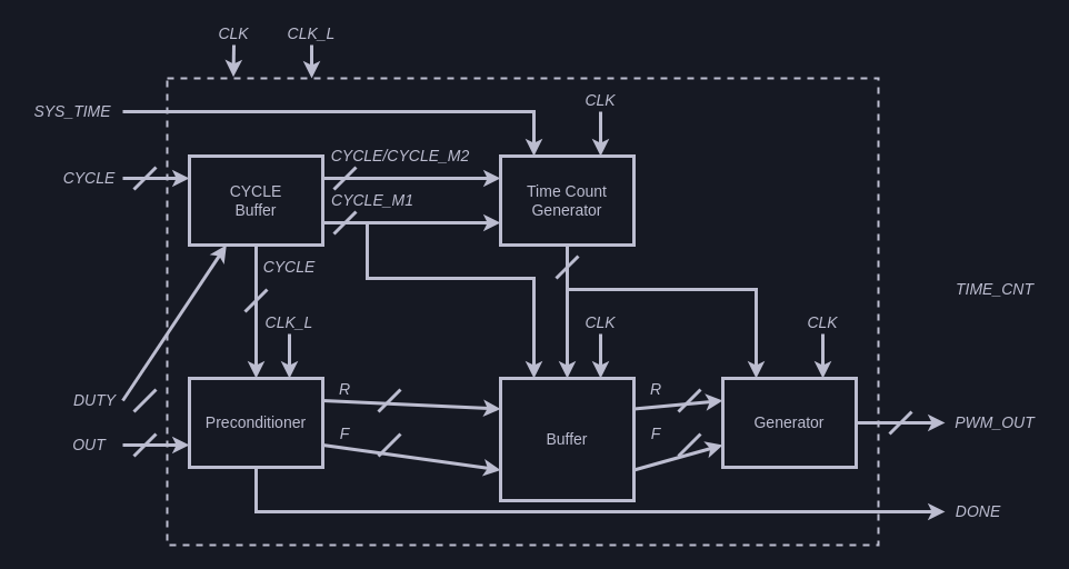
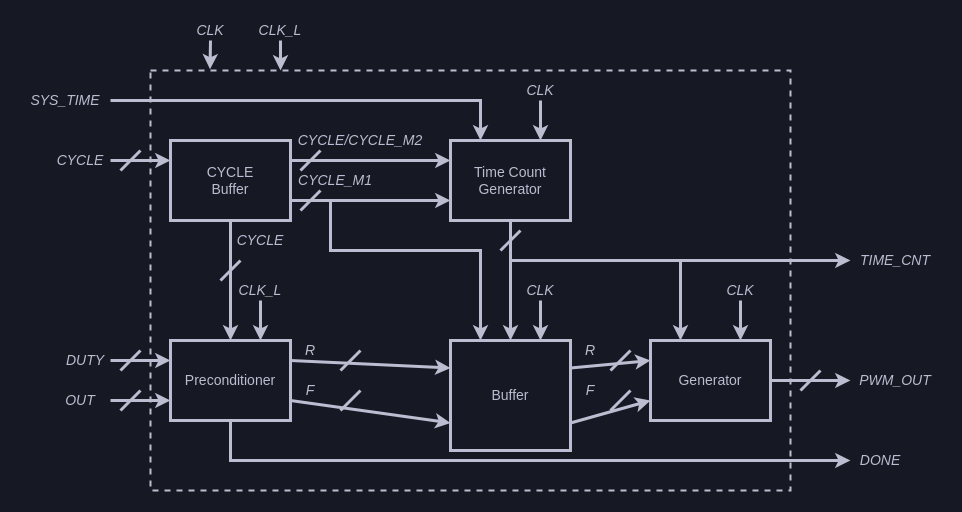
  <mxCell id="0" />
  <mxCell id="1" parent="0" />
  <mxCell id="2" value="" style="rounded=0;whiteSpace=wrap;html=1;labelBackgroundColor=none;fontSize=14;fontColor=#BCBDD0;strokeColor=#bcbdd0;strokeWidth=2;fillColor=none;dashed=1;" parent="1" vertex="1"><mxGeometry x="150" y="70" width="640" height="420" as="geometry" /></mxCell>
  <mxCell id="3" value="&lt;font style=&quot;font-size: 14px;&quot;&gt;Preconditioner&lt;/font&gt;" style="rounded=0;whiteSpace=wrap;html=1;fontColor=#BCBDD0;labelBackgroundColor=none;fillColor=none;strokeColor=#bcbdd0;strokeWidth=3;fontSize=14;" parent="1" vertex="1"><mxGeometry x="170" y="340" width="120" height="80" as="geometry" /></mxCell>
  <mxCell id="4" value="&lt;font style=&quot;font-size: 14px;&quot;&gt;Time Count Generator&lt;/font&gt;" style="rounded=0;whiteSpace=wrap;html=1;fontColor=#BCBDD0;labelBackgroundColor=none;fillColor=none;strokeColor=#bcbdd0;strokeWidth=3;fontSize=14;" parent="1" vertex="1"><mxGeometry x="450" y="140" width="120" height="80" as="geometry" /></mxCell>
  <mxCell id="5" value="&lt;font style=&quot;font-size: 14px;&quot;&gt;Buffer&lt;br style=&quot;font-size: 14px;&quot;&gt;&lt;/font&gt;" style="rounded=0;whiteSpace=wrap;html=1;fontColor=#BCBDD0;labelBackgroundColor=none;fillColor=none;strokeColor=#bcbdd0;strokeWidth=3;fontSize=14;" parent="1" vertex="1"><mxGeometry x="450" y="340" width="120" height="110" as="geometry" /></mxCell>
- <mxCell id="6" value="" style="endArrow=classic;html=1;rounded=0;fontSize=14;fontColor=#BCBDD0;strokeColor=#bcbdd0;strokeWidth=3;exitX=1;exitY=0.5;exitDx=0;exitDy=0;" parent="1" source="10" target="54" edge="1"><mxGeometry width="50" height="50" relative="1" as="geometry"><mxPoint x="90" y="360" as="sourcePoint" /><mxPoint x="390" y="370" as="targetPoint" /></mxGeometry></mxCell>
+ <mxCell id="6" value="" style="endArrow=classic;html=1;rounded=0;fontSize=14;fontColor=#BCBDD0;entryX=0;entryY=0.25;entryDx=0;entryDy=0;strokeColor=#bcbdd0;strokeWidth=3;exitX=1;exitY=0.5;exitDx=0;exitDy=0;" parent="1" source="10" target="3" edge="1"><mxGeometry width="50" height="50" relative="1" as="geometry"><mxPoint x="90" y="360" as="sourcePoint" /><mxPoint x="390" y="370" as="targetPoint" /></mxGeometry></mxCell>
  <mxCell id="7" value="" style="endArrow=classic;html=1;rounded=0;fontSize=14;fontColor=#BCBDD0;entryX=0;entryY=0.75;entryDx=0;entryDy=0;strokeColor=#bcbdd0;strokeWidth=3;exitX=1;exitY=0.5;exitDx=0;exitDy=0;" parent="1" source="11" target="3" edge="1"><mxGeometry width="50" height="50" relative="1" as="geometry"><mxPoint x="90" y="400" as="sourcePoint" /><mxPoint x="190" y="377.5" as="targetPoint" /></mxGeometry></mxCell>
  <mxCell id="8" value="" style="endArrow=none;html=1;rounded=0;fontSize=14;fontColor=#BCBDD0;strokeColor=#bcbdd0;strokeWidth=3;" parent="1" edge="1"><mxGeometry width="50" height="50" relative="1" as="geometry"><mxPoint x="120" y="370" as="sourcePoint" /><mxPoint x="140" y="350" as="targetPoint" /></mxGeometry></mxCell>
  <mxCell id="9" value="" style="endArrow=none;html=1;rounded=0;fontSize=14;fontColor=#BCBDD0;strokeColor=#bcbdd0;strokeWidth=3;" parent="1" edge="1"><mxGeometry width="50" height="50" relative="1" as="geometry"><mxPoint x="120" y="410" as="sourcePoint" /><mxPoint x="140" y="390" as="targetPoint" /></mxGeometry></mxCell>
  <mxCell id="10" value="&lt;i style=&quot;font-size: 14px;&quot;&gt;DUTY&lt;/i&gt;" style="text;html=1;strokeColor=none;fillColor=none;align=center;verticalAlign=middle;whiteSpace=wrap;rounded=0;labelBackgroundColor=none;fontSize=14;fontColor=#BCBDD0;" parent="1" vertex="1"><mxGeometry x="60" y="340" width="50" height="40" as="geometry" /></mxCell>
  <mxCell id="11" value="&lt;i style=&quot;font-size: 14px;&quot;&gt;OUT&lt;/i&gt;" style="text;html=1;strokeColor=none;fillColor=none;align=center;verticalAlign=middle;whiteSpace=wrap;rounded=0;labelBackgroundColor=none;fontSize=14;fontColor=#BCBDD0;" parent="1" vertex="1"><mxGeometry x="50" y="380" width="60" height="40" as="geometry" /></mxCell>
  <mxCell id="12" value="&lt;i style=&quot;font-size: 14px;&quot;&gt;CYCLE&lt;/i&gt;" style="text;html=1;strokeColor=none;fillColor=none;align=center;verticalAlign=middle;whiteSpace=wrap;rounded=0;labelBackgroundColor=none;fontSize=14;fontColor=#BCBDD0;" parent="1" vertex="1"><mxGeometry x="50" y="140" width="60" height="40" as="geometry" /></mxCell>
  <mxCell id="13" value="" style="endArrow=classic;html=1;rounded=0;fontSize=14;fontColor=#BCBDD0;entryX=0.5;entryY=0;entryDx=0;entryDy=0;strokeColor=#bcbdd0;strokeWidth=3;exitX=0.5;exitY=1;exitDx=0;exitDy=0;" parent="1" source="54" target="3" edge="1"><mxGeometry width="50" height="50" relative="1" as="geometry"><mxPoint x="290" y="670" as="sourcePoint" /><mxPoint x="180" y="370" as="targetPoint" /></mxGeometry></mxCell>
  <mxCell id="14" value="" style="endArrow=none;html=1;rounded=0;fontSize=14;fontColor=#BCBDD0;strokeColor=#bcbdd0;strokeWidth=3;" parent="1" edge="1"><mxGeometry width="50" height="50" relative="1" as="geometry"><mxPoint x="120" y="170" as="sourcePoint" /><mxPoint x="140" y="150" as="targetPoint" /></mxGeometry></mxCell>
  <mxCell id="15" value="" style="endArrow=classic;html=1;rounded=0;fontSize=14;fontColor=#BCBDD0;strokeColor=#bcbdd0;strokeWidth=3;entryX=0;entryY=0.25;entryDx=0;entryDy=0;exitX=1;exitY=0.25;exitDx=0;exitDy=0;" parent="1" source="54" target="4" edge="1"><mxGeometry width="50" height="50" relative="1" as="geometry"><mxPoint x="300" y="180" as="sourcePoint" /><mxPoint x="350" y="220" as="targetPoint" /></mxGeometry></mxCell>
  <mxCell id="16" value="" style="endArrow=classic;html=1;rounded=0;fontSize=14;fontColor=#BCBDD0;entryX=0;entryY=0.25;entryDx=0;entryDy=0;strokeColor=#bcbdd0;strokeWidth=3;exitX=1;exitY=0.25;exitDx=0;exitDy=0;" parent="1" source="3" target="5" edge="1"><mxGeometry width="50" height="50" relative="1" as="geometry"><mxPoint x="290" y="360" as="sourcePoint" /><mxPoint x="370" y="360" as="targetPoint" /></mxGeometry></mxCell>
  <mxCell id="17" value="" style="endArrow=none;html=1;rounded=0;fontSize=14;fontColor=#BCBDD0;strokeColor=#bcbdd0;strokeWidth=3;" parent="1" edge="1"><mxGeometry width="50" height="50" relative="1" as="geometry"><mxPoint x="340" y="370" as="sourcePoint" /><mxPoint x="360" y="350" as="targetPoint" /></mxGeometry></mxCell>
  <mxCell id="18" value="&lt;i style=&quot;font-size: 14px;&quot;&gt;R&lt;br style=&quot;font-size: 14px;&quot;&gt;&lt;/i&gt;" style="text;html=1;strokeColor=none;fillColor=none;align=center;verticalAlign=middle;whiteSpace=wrap;rounded=0;labelBackgroundColor=none;fontSize=14;fontColor=#BCBDD0;" parent="1" vertex="1"><mxGeometry x="300" y="330" width="20" height="40" as="geometry" /></mxCell>
  <mxCell id="19" value="&lt;i style=&quot;font-size: 14px;&quot;&gt;F&lt;br style=&quot;font-size: 14px;&quot;&gt;&lt;/i&gt;" style="text;html=1;strokeColor=none;fillColor=none;align=center;verticalAlign=middle;whiteSpace=wrap;rounded=0;labelBackgroundColor=none;fontSize=14;fontColor=#BCBDD0;" parent="1" vertex="1"><mxGeometry x="300" y="370" width="20" height="40" as="geometry" /></mxCell>
  <mxCell id="20" value="" style="endArrow=classic;html=1;rounded=0;fontSize=14;fontColor=#BCBDD0;entryX=0.5;entryY=0;entryDx=0;entryDy=0;strokeColor=#bcbdd0;strokeWidth=3;" parent="1" target="5" edge="1"><mxGeometry width="50" height="50" relative="1" as="geometry"><mxPoint x="510" y="220" as="sourcePoint" /><mxPoint x="280" y="350" as="targetPoint" /></mxGeometry></mxCell>
  <mxCell id="21" value="" style="endArrow=none;html=1;rounded=0;fontSize=14;fontColor=#BCBDD0;strokeColor=#bcbdd0;strokeWidth=3;" parent="1" edge="1"><mxGeometry width="50" height="50" relative="1" as="geometry"><mxPoint x="500" y="250" as="sourcePoint" /><mxPoint x="520" y="230" as="targetPoint" /></mxGeometry></mxCell>
  <mxCell id="22" value="" style="endArrow=classic;html=1;rounded=0;fontSize=14;fontColor=#BCBDD0;entryX=0.25;entryY=0;entryDx=0;entryDy=0;strokeColor=#bcbdd0;strokeWidth=3;exitX=1;exitY=0.5;exitDx=0;exitDy=0;" parent="1" source="23" target="4" edge="1"><mxGeometry width="50" height="50" relative="1" as="geometry"><mxPoint x="90" y="100" as="sourcePoint" /><mxPoint x="429.58" y="140" as="targetPoint" /><Array as="points"><mxPoint x="480" y="100" /></Array></mxGeometry></mxCell>
  <mxCell id="23" value="&lt;i style=&quot;font-size: 14px;&quot;&gt;SYS_TIME&lt;/i&gt;" style="text;html=1;strokeColor=none;fillColor=none;align=center;verticalAlign=middle;whiteSpace=wrap;rounded=0;labelBackgroundColor=none;fontSize=14;fontColor=#BCBDD0;" parent="1" vertex="1"><mxGeometry x="20" y="80" width="90" height="40" as="geometry" /></mxCell>
  <mxCell id="24" value="" style="endArrow=classic;html=1;rounded=0;fontSize=14;fontColor=#BCBDD0;strokeColor=#bcbdd0;strokeWidth=3;entryX=0.75;entryY=0;entryDx=0;entryDy=0;" parent="1" target="3" edge="1"><mxGeometry width="50" height="50" relative="1" as="geometry"><mxPoint x="260" y="300" as="sourcePoint" /><mxPoint x="490" y="380" as="targetPoint" /></mxGeometry></mxCell>
  <mxCell id="25" value="CLK_L" style="text;html=1;strokeColor=none;fillColor=none;align=center;verticalAlign=middle;whiteSpace=wrap;rounded=0;labelBackgroundColor=none;fontSize=14;fontColor=#BCBDD0;fontStyle=2" parent="1" vertex="1"><mxGeometry x="230" y="280" width="60" height="20" as="geometry" /></mxCell>
  <mxCell id="26" value="&lt;font style=&quot;font-size: 14px;&quot;&gt;Generator&lt;/font&gt;" style="rounded=0;whiteSpace=wrap;html=1;fontColor=#BCBDD0;labelBackgroundColor=none;fillColor=none;strokeColor=#bcbdd0;strokeWidth=3;fontSize=14;" parent="1" vertex="1"><mxGeometry x="650" y="340" width="120" height="80" as="geometry" /></mxCell>
  <mxCell id="27" value="&lt;i style=&quot;font-size: 14px;&quot;&gt;PWM_OUT&lt;/i&gt;" style="text;html=1;strokeColor=none;fillColor=none;align=center;verticalAlign=middle;whiteSpace=wrap;rounded=0;labelBackgroundColor=none;fontSize=14;fontColor=#BCBDD0;" parent="1" vertex="1"><mxGeometry x="850" y="360" width="90" height="40" as="geometry" /></mxCell>
  <mxCell id="28" value="" style="endArrow=classic;html=1;rounded=0;fontSize=14;fontColor=#BCBDD0;entryX=0;entryY=0.5;entryDx=0;entryDy=0;strokeColor=#bcbdd0;strokeWidth=3;exitX=1;exitY=0.5;exitDx=0;exitDy=0;" parent="1" source="26" target="27" edge="1"><mxGeometry width="50" height="50" relative="1" as="geometry"><mxPoint x="770" y="380" as="sourcePoint" /><mxPoint x="850" y="380" as="targetPoint" /></mxGeometry></mxCell>
  <mxCell id="29" value="" style="endArrow=none;html=1;rounded=0;fontSize=14;fontColor=#BCBDD0;strokeColor=#bcbdd0;strokeWidth=3;" parent="1" edge="1"><mxGeometry width="50" height="50" relative="1" as="geometry"><mxPoint x="800" y="390" as="sourcePoint" /><mxPoint x="820" y="370" as="targetPoint" /></mxGeometry></mxCell>
  <mxCell id="30" value="" style="endArrow=classic;html=1;rounded=0;fontSize=14;fontColor=#BCBDD0;entryX=0;entryY=0.75;entryDx=0;entryDy=0;strokeColor=#bcbdd0;strokeWidth=3;exitX=1;exitY=0.75;exitDx=0;exitDy=0;" parent="1" source="3" target="5" edge="1"><mxGeometry width="50" height="50" relative="1" as="geometry"><mxPoint x="300" y="410" as="sourcePoint" /><mxPoint x="380" y="410" as="targetPoint" /></mxGeometry></mxCell>
  <mxCell id="31" value="" style="endArrow=none;html=1;rounded=0;fontSize=14;fontColor=#BCBDD0;strokeColor=#bcbdd0;strokeWidth=3;" parent="1" edge="1"><mxGeometry width="50" height="50" relative="1" as="geometry"><mxPoint x="340" y="410" as="sourcePoint" /><mxPoint x="360" y="390" as="targetPoint" /></mxGeometry></mxCell>
  <mxCell id="32" value="" style="endArrow=classic;html=1;rounded=0;fontSize=14;fontColor=#BCBDD0;entryX=0;entryY=0.25;entryDx=0;entryDy=0;strokeColor=#bcbdd0;strokeWidth=3;exitX=1;exitY=0.25;exitDx=0;exitDy=0;" parent="1" edge="1" source="5"><mxGeometry width="50" height="50" relative="1" as="geometry"><mxPoint x="530" y="360" as="sourcePoint" /><mxPoint x="650" y="360" as="targetPoint" /></mxGeometry></mxCell>
  <mxCell id="33" value="" style="endArrow=none;html=1;rounded=0;fontSize=14;fontColor=#BCBDD0;strokeColor=#bcbdd0;strokeWidth=3;" parent="1" edge="1"><mxGeometry width="50" height="50" relative="1" as="geometry"><mxPoint x="610" y="370" as="sourcePoint" /><mxPoint x="630" y="350" as="targetPoint" /></mxGeometry></mxCell>
  <mxCell id="34" value="&lt;i style=&quot;font-size: 14px;&quot;&gt;R&lt;br style=&quot;font-size: 14px;&quot;&gt;&lt;/i&gt;" style="text;html=1;strokeColor=none;fillColor=none;align=center;verticalAlign=middle;whiteSpace=wrap;rounded=0;labelBackgroundColor=none;fontSize=14;fontColor=#BCBDD0;" parent="1" vertex="1"><mxGeometry x="580" y="330" width="20" height="40" as="geometry" /></mxCell>
  <mxCell id="35" value="&lt;i style=&quot;font-size: 14px;&quot;&gt;F&lt;br style=&quot;font-size: 14px;&quot;&gt;&lt;/i&gt;" style="text;html=1;strokeColor=none;fillColor=none;align=center;verticalAlign=middle;whiteSpace=wrap;rounded=0;labelBackgroundColor=none;fontSize=14;fontColor=#BCBDD0;" parent="1" vertex="1"><mxGeometry x="580" y="370" width="20" height="40" as="geometry" /></mxCell>
  <mxCell id="36" value="" style="endArrow=classic;html=1;rounded=0;fontSize=14;fontColor=#BCBDD0;entryX=0;entryY=0.75;entryDx=0;entryDy=0;strokeColor=#bcbdd0;strokeWidth=3;exitX=1;exitY=0.75;exitDx=0;exitDy=0;" parent="1" source="5" target="26" edge="1"><mxGeometry width="50" height="50" relative="1" as="geometry"><mxPoint x="530" y="380" as="sourcePoint" /><mxPoint x="650" y="380" as="targetPoint" /></mxGeometry></mxCell>
  <mxCell id="37" value="" style="endArrow=none;html=1;rounded=0;fontSize=14;fontColor=#BCBDD0;strokeColor=#bcbdd0;strokeWidth=3;" parent="1" edge="1"><mxGeometry width="50" height="50" relative="1" as="geometry"><mxPoint x="610" y="410" as="sourcePoint" /><mxPoint x="630" y="390" as="targetPoint" /></mxGeometry></mxCell>
  <mxCell id="38" value="" style="endArrow=classic;html=1;rounded=0;fontSize=14;fontColor=#BCBDD0;entryX=0.25;entryY=0;entryDx=0;entryDy=0;strokeColor=#bcbdd0;strokeWidth=3;exitX=0.5;exitY=1;exitDx=0;exitDy=0;" parent="1" source="4" target="26" edge="1"><mxGeometry width="50" height="50" relative="1" as="geometry"><mxPoint x="450" y="230" as="sourcePoint" /><mxPoint x="450" y="350" as="targetPoint" /><Array as="points"><mxPoint x="510" y="260" /><mxPoint x="680" y="260" /></Array></mxGeometry></mxCell>
  <mxCell id="39" value="" style="endArrow=classic;html=1;rounded=0;fontSize=14;fontColor=#BCBDD0;entryX=0.25;entryY=0;entryDx=0;entryDy=0;strokeColor=#bcbdd0;strokeWidth=3;" parent="1" target="5" edge="1"><mxGeometry width="50" height="50" relative="1" as="geometry"><mxPoint x="330" y="200" as="sourcePoint" /><mxPoint x="450" y="330" as="targetPoint" /><Array as="points"><mxPoint x="330" y="250" /><mxPoint x="480" y="250" /></Array></mxGeometry></mxCell>
  <mxCell id="40" value="" style="endArrow=classic;html=1;rounded=0;fontSize=14;fontColor=#BCBDD0;strokeColor=#bcbdd0;strokeWidth=3;exitX=0.5;exitY=1;exitDx=0;exitDy=0;entryX=0;entryY=0.5;entryDx=0;entryDy=0;" parent="1" source="3" target="41" edge="1"><mxGeometry width="50" height="50" relative="1" as="geometry"><mxPoint x="780" y="390" as="sourcePoint" /><mxPoint x="850" y="460" as="targetPoint" /><Array as="points"><mxPoint x="230" y="460" /></Array></mxGeometry></mxCell>
  <mxCell id="41" value="&lt;i style=&quot;font-size: 14px&quot;&gt;DONE&lt;br style=&quot;font-size: 14px&quot;&gt;&lt;/i&gt;" style="text;html=1;strokeColor=none;fillColor=none;align=center;verticalAlign=middle;whiteSpace=wrap;rounded=0;labelBackgroundColor=none;fontSize=14;fontColor=#BCBDD0;" parent="1" vertex="1"><mxGeometry x="850" y="440" width="60" height="40" as="geometry" /></mxCell>
+ <mxCell id="42" value="" style="endArrow=classic;html=1;rounded=0;fontSize=14;fontColor=#BCBDD0;strokeColor=#bcbdd0;strokeWidth=3;exitX=0.5;exitY=1;exitDx=0;exitDy=0;entryX=0;entryY=0.5;entryDx=0;entryDy=0;" parent="1" source="4" target="43" edge="1"><mxGeometry width="50" height="50" relative="1" as="geometry"><mxPoint x="500" y="220" as="sourcePoint" /><mxPoint x="850" y="260" as="targetPoint" /><Array as="points"><mxPoint x="510" y="260" /><mxPoint x="710" y="260" /></Array></mxGeometry></mxCell>
  <mxCell id="43" value="&lt;i style=&quot;font-size: 14px;&quot;&gt;TIME_CNT&lt;/i&gt;" style="text;html=1;strokeColor=none;fillColor=none;align=center;verticalAlign=middle;whiteSpace=wrap;rounded=0;labelBackgroundColor=none;fontSize=14;fontColor=#BCBDD0;" parent="1" vertex="1"><mxGeometry x="850" y="240" width="90" height="40" as="geometry" /></mxCell>
  <mxCell id="44" value="CLK" style="text;html=1;strokeColor=none;fillColor=none;align=center;verticalAlign=middle;whiteSpace=wrap;rounded=0;labelBackgroundColor=none;fontSize=14;fontColor=#BCBDD0;fontStyle=2" parent="1" vertex="1"><mxGeometry x="180" y="20" width="60" height="20" as="geometry" /></mxCell>
  <mxCell id="45" value="" style="endArrow=classic;html=1;rounded=0;fontSize=14;fontColor=#BCBDD0;strokeColor=#bcbdd0;strokeWidth=3;entryX=0.093;entryY=-0.003;entryDx=0;entryDy=0;exitX=0.5;exitY=1;exitDx=0;exitDy=0;entryPerimeter=0;" parent="1" source="44" target="2" edge="1"><mxGeometry width="50" height="50" relative="1" as="geometry"><mxPoint x="270" y="310" as="sourcePoint" /><mxPoint x="270" y="350" as="targetPoint" /></mxGeometry></mxCell>
  <mxCell id="46" value="" style="endArrow=classic;html=1;rounded=0;fontSize=14;fontColor=#BCBDD0;strokeColor=#bcbdd0;strokeWidth=3;exitX=0.5;exitY=1;exitDx=0;exitDy=0;" parent="1" source="47" edge="1"><mxGeometry width="50" height="50" relative="1" as="geometry"><mxPoint x="280.48" y="40" as="sourcePoint" /><mxPoint x="280" y="70" as="targetPoint" /></mxGeometry></mxCell>
  <mxCell id="47" value="CLK_L" style="text;html=1;strokeColor=none;fillColor=none;align=center;verticalAlign=middle;whiteSpace=wrap;rounded=0;labelBackgroundColor=none;fontSize=14;fontColor=#BCBDD0;fontStyle=2" parent="1" vertex="1"><mxGeometry x="250" y="20" width="60" height="20" as="geometry" /></mxCell>
  <mxCell id="48" value="CLK" style="text;html=1;strokeColor=none;fillColor=none;align=center;verticalAlign=middle;whiteSpace=wrap;rounded=0;labelBackgroundColor=none;fontSize=14;fontColor=#BCBDD0;fontStyle=2" parent="1" vertex="1"><mxGeometry x="510" y="280" width="60" height="20" as="geometry" /></mxCell>
  <mxCell id="49" value="" style="endArrow=classic;html=1;rounded=0;fontSize=14;fontColor=#BCBDD0;strokeColor=#bcbdd0;strokeWidth=3;exitX=0.5;exitY=1;exitDx=0;exitDy=0;entryX=0.75;entryY=0;entryDx=0;entryDy=0;" parent="1" source="48" edge="1" target="5"><mxGeometry width="50" height="50" relative="1" as="geometry"><mxPoint x="560" y="570" as="sourcePoint" /><mxPoint x="500" y="340" as="targetPoint" /></mxGeometry></mxCell>
  <mxCell id="50" value="CLK" style="text;html=1;strokeColor=none;fillColor=none;align=center;verticalAlign=middle;whiteSpace=wrap;rounded=0;labelBackgroundColor=none;fontSize=14;fontColor=#BCBDD0;fontStyle=2" parent="1" vertex="1"><mxGeometry x="710" y="280" width="60" height="20" as="geometry" /></mxCell>
  <mxCell id="51" value="" style="endArrow=classic;html=1;rounded=0;fontSize=14;fontColor=#BCBDD0;strokeColor=#bcbdd0;strokeWidth=3;exitX=0.5;exitY=1;exitDx=0;exitDy=0;entryX=0.75;entryY=0;entryDx=0;entryDy=0;" parent="1" source="50" target="26" edge="1"><mxGeometry width="50" height="50" relative="1" as="geometry"><mxPoint x="800" y="570" as="sourcePoint" /><mxPoint x="740" y="340" as="targetPoint" /></mxGeometry></mxCell>
  <mxCell id="52" value="CLK" style="text;html=1;strokeColor=none;fillColor=none;align=center;verticalAlign=middle;whiteSpace=wrap;rounded=0;labelBackgroundColor=none;fontSize=14;fontColor=#BCBDD0;fontStyle=2" parent="1" vertex="1"><mxGeometry x="510" y="80" width="60" height="20" as="geometry" /></mxCell>
  <mxCell id="53" value="" style="endArrow=classic;html=1;rounded=0;fontSize=14;fontColor=#BCBDD0;strokeColor=#bcbdd0;strokeWidth=3;exitX=0.5;exitY=1;exitDx=0;exitDy=0;entryX=0.75;entryY=0;entryDx=0;entryDy=0;" parent="1" source="52" target="4" edge="1"><mxGeometry width="50" height="50" relative="1" as="geometry"><mxPoint x="550" y="370" as="sourcePoint" /><mxPoint x="490" y="140" as="targetPoint" /></mxGeometry></mxCell>
  <mxCell id="54" value="&lt;font style=&quot;font-size: 14px&quot;&gt;CYCLE&lt;br&gt;Buffer&lt;br&gt;&lt;/font&gt;" style="rounded=0;whiteSpace=wrap;html=1;fontColor=#BCBDD0;labelBackgroundColor=none;fillColor=none;strokeColor=#bcbdd0;strokeWidth=3;fontSize=14;" parent="1" vertex="1"><mxGeometry x="170" y="140" width="120" height="80" as="geometry" /></mxCell>
  <mxCell id="55" value="" style="endArrow=classic;html=1;rounded=0;fontSize=14;fontColor=#BCBDD0;strokeColor=#bcbdd0;strokeWidth=3;entryX=0;entryY=0.25;entryDx=0;entryDy=0;exitX=1;exitY=0.5;exitDx=0;exitDy=0;" parent="1" source="12" target="54" edge="1"><mxGeometry width="50" height="50" relative="1" as="geometry"><mxPoint x="300" y="190" as="sourcePoint" /><mxPoint x="420" y="190" as="targetPoint" /></mxGeometry></mxCell>
  <mxCell id="56" value="&lt;i style=&quot;font-size: 14px;&quot;&gt;CYCLE/&lt;/i&gt;&lt;i&gt;CYCLE_M2&lt;/i&gt;" style="text;html=1;strokeColor=none;fillColor=none;align=center;verticalAlign=middle;whiteSpace=wrap;rounded=0;labelBackgroundColor=none;fontSize=14;fontColor=#BCBDD0;" parent="1" vertex="1"><mxGeometry x="290" y="120" width="140" height="40" as="geometry" /></mxCell>
  <mxCell id="57" value="&lt;i style=&quot;font-size: 14px;&quot;&gt;CYCLE&lt;/i&gt;" style="text;html=1;strokeColor=none;fillColor=none;align=center;verticalAlign=middle;whiteSpace=wrap;rounded=0;labelBackgroundColor=none;fontSize=14;fontColor=#BCBDD0;" parent="1" vertex="1"><mxGeometry x="230" y="220" width="60" height="40" as="geometry" /></mxCell>
  <mxCell id="58" value="" style="endArrow=classic;html=1;rounded=0;fontSize=14;fontColor=#BCBDD0;strokeColor=#bcbdd0;strokeWidth=3;entryX=0;entryY=0.75;entryDx=0;entryDy=0;exitX=1;exitY=0.75;exitDx=0;exitDy=0;" edge="1" parent="1" source="54" target="4"><mxGeometry width="50" height="50" relative="1" as="geometry"><mxPoint x="300" y="170" as="sourcePoint" /><mxPoint x="460" y="170" as="targetPoint" /></mxGeometry></mxCell>
  <mxCell id="59" value="&lt;i&gt;CYCLE_M1&lt;/i&gt;" style="text;html=1;strokeColor=none;fillColor=none;align=center;verticalAlign=middle;whiteSpace=wrap;rounded=0;labelBackgroundColor=none;fontSize=14;fontColor=#BCBDD0;" vertex="1" parent="1"><mxGeometry x="290" y="160" width="90" height="40" as="geometry" /></mxCell>
  <mxCell id="60" value="" style="endArrow=none;html=1;rounded=0;fontSize=14;fontColor=#BCBDD0;strokeColor=#bcbdd0;strokeWidth=3;" edge="1" parent="1"><mxGeometry width="50" height="50" relative="1" as="geometry"><mxPoint x="300" y="210" as="sourcePoint" /><mxPoint x="320" y="190" as="targetPoint" /></mxGeometry></mxCell>
  <mxCell id="61" value="" style="endArrow=none;html=1;rounded=0;fontSize=14;fontColor=#BCBDD0;strokeColor=#bcbdd0;strokeWidth=3;" edge="1" parent="1"><mxGeometry width="50" height="50" relative="1" as="geometry"><mxPoint x="300" y="170" as="sourcePoint" /><mxPoint x="320" y="150" as="targetPoint" /></mxGeometry></mxCell>
  <mxCell id="62" value="" style="endArrow=none;html=1;rounded=0;fontSize=14;fontColor=#BCBDD0;strokeColor=#bcbdd0;strokeWidth=3;" edge="1" parent="1"><mxGeometry width="50" height="50" relative="1" as="geometry"><mxPoint x="220" y="280" as="sourcePoint" /><mxPoint x="240" y="260" as="targetPoint" /></mxGeometry></mxCell>
